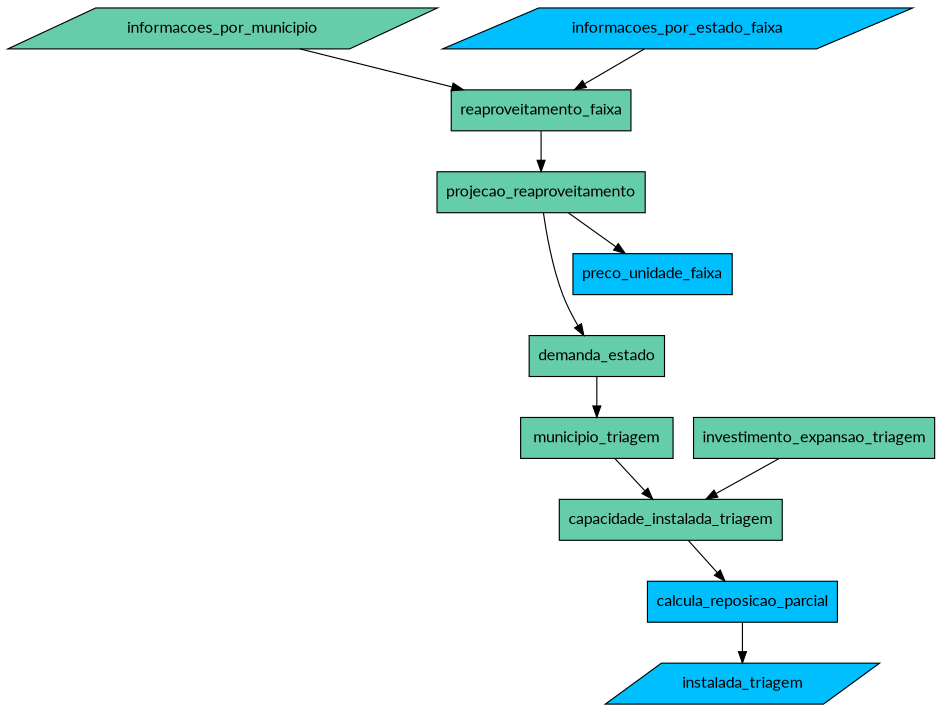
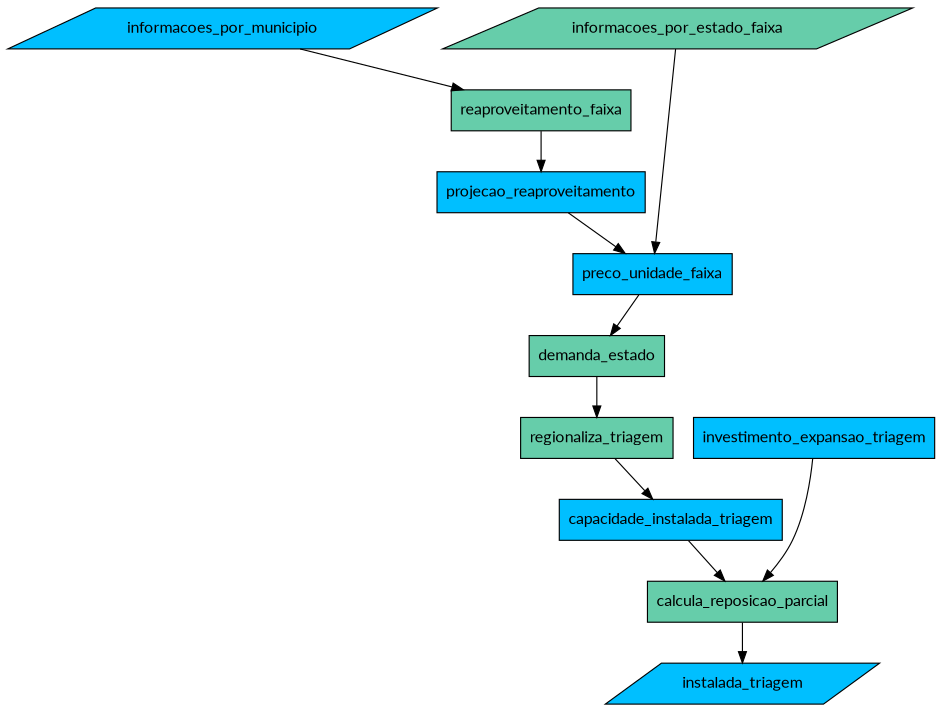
  digraph {
    fontname=Lato
    node [fillcolor=aquamarine3 fontname=Lato shape=box style=filled]
    edge [fontname=Lato]
-   informacoes_por_estado_faixa [fillcolor=deepskyblue shape=parallelogram]
+   informacoes_por_estado_faixa [shape=parallelogram]
    n2 [label=reaproveitamento_faixa]
-   projecao_reaproveitamento
-   informacoes_por_municipio [shape=parallelogram]
+   projecao_reaproveitamento [fillcolor=deepskyblue]
+   informacoes_por_municipio [fillcolor=deepskyblue shape=parallelogram]
    n5 [fillcolor=deepskyblue label=instalada_triagem shape=parallelogram]
    preco_unidade_faixa [fillcolor=deepskyblue]
    n7 [label=demanda_estado]
-   regionaliza_triagem [label=municipio_triagem]
-   capacidade_instalada_triagem
-   investimento_expansao_triagem
-   calcula_reposicao_parcial [fillcolor=deepskyblue]
-   informacoes_por_estado_faixa -> n2
+   regionaliza_triagem
+   capacidade_instalada_triagem [fillcolor=deepskyblue]
+   investimento_expansao_triagem [fillcolor=deepskyblue]
+   calcula_reposicao_parcial
+   informacoes_por_estado_faixa -> preco_unidade_faixa
    n2 -> projecao_reaproveitamento
    projecao_reaproveitamento -> preco_unidade_faixa
    informacoes_por_municipio -> n2
-   projecao_reaproveitamento -> n7
+   preco_unidade_faixa -> n7
    n7 -> regionaliza_triagem
    regionaliza_triagem -> capacidade_instalada_triagem
    capacidade_instalada_triagem -> calcula_reposicao_parcial
-   investimento_expansao_triagem -> capacidade_instalada_triagem
+   investimento_expansao_triagem -> calcula_reposicao_parcial
    calcula_reposicao_parcial -> n5
  }
